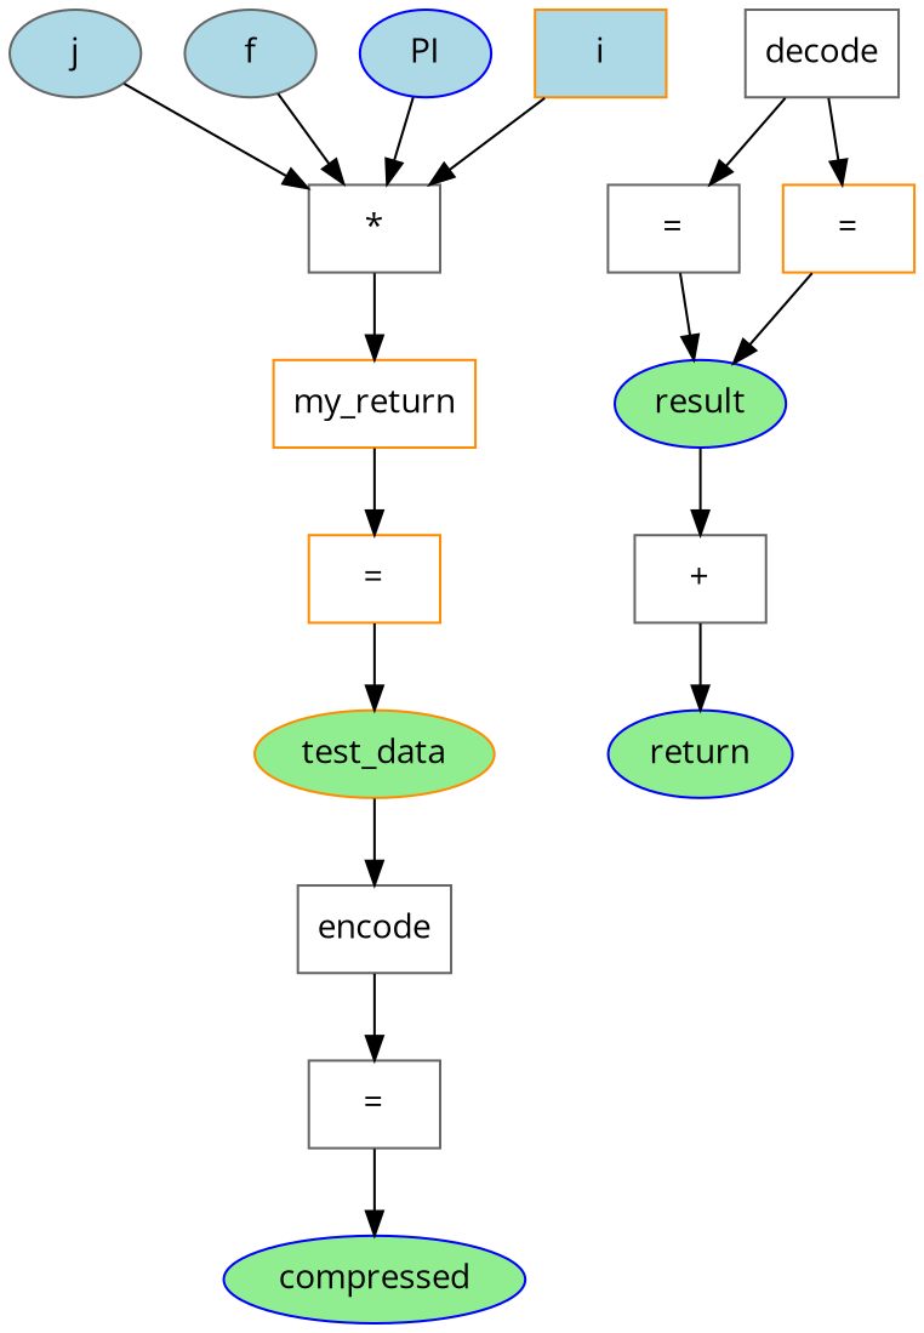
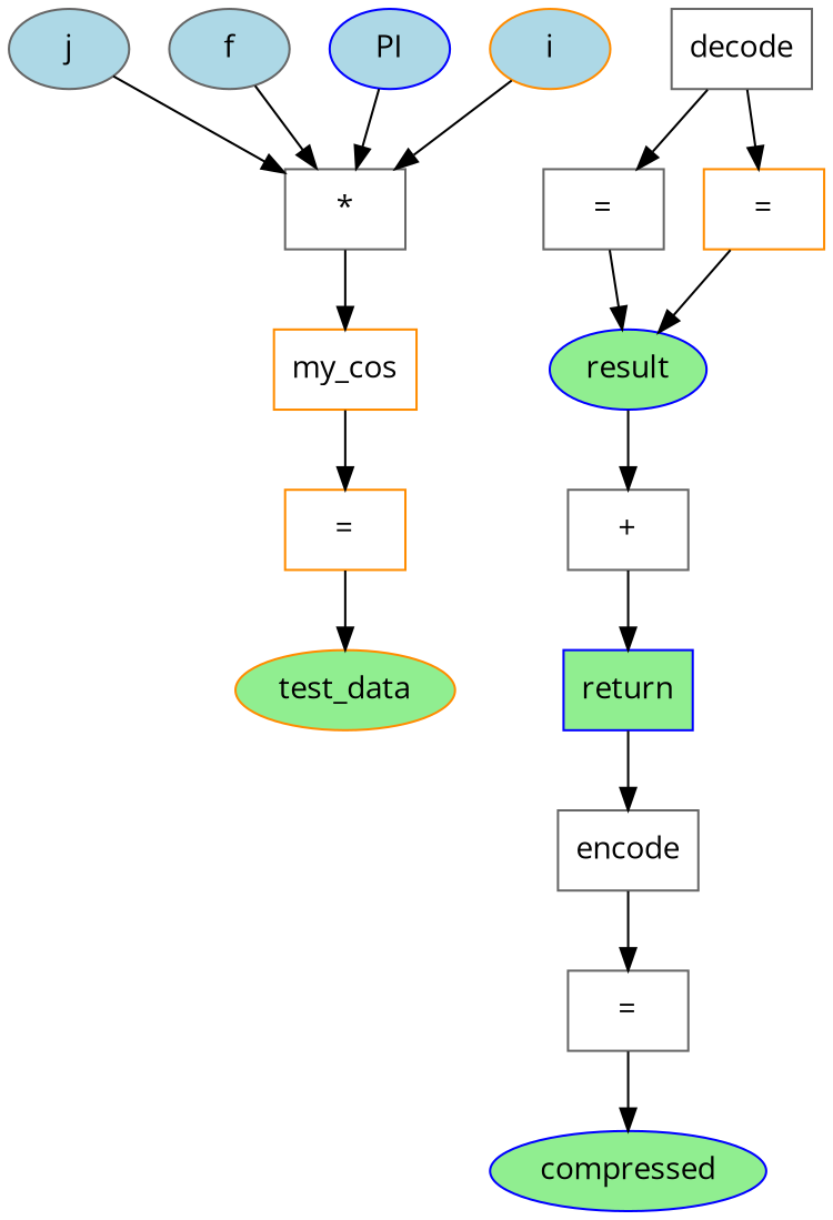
  digraph {
    fontname="Open Sans"
    node [color=gray40 fillcolor=lightblue fontname="Open Sans" shape=box]
    edge [fontname="Open Sans"]
    n1 [label=j shape=ellipse style=filled]
    n2 [label="*"]
-   n3 [color=darkorange label=my_return]
+   n3 [color=darkorange label=my_cos]
    n4 [label=f shape=ellipse style=filled]
    n5 [color=blue label=PI shape=ellipse style=filled]
-   n6 [color=darkorange label=i style=filled]
+   n6 [color=darkorange label=i shape=ellipse style=filled]
    n7 [color=darkorange label="="]
    n8 [color=darkorange fillcolor=lightgreen label=test_data shape=ellipse style=filled]
    n9 [label=encode]
    n10 [label="="]
    n11 [color=blue fillcolor=lightgreen label=compressed shape=ellipse style=filled]
    n12 [label=decode]
    n13 [label="="]
    n14 [color=darkorange label="="]
    n15 [color=blue fillcolor=lightgreen label=result shape=ellipse style=filled]
    n16 [label="+"]
-   n17 [color=blue fillcolor=lightgreen label=return shape=ellipse style=filled]
+   n17 [color=blue fillcolor=lightgreen label=return style=filled]
    n1 -> n2
    n2 -> n3
    n3 -> n7
    n4 -> n2
    n5 -> n2
    n6 -> n2
    n7 -> n8
-   n8 -> n9
+   n17 -> n9
    n9 -> n10
    n10 -> n11
    n12 -> n13
    n12 -> n14
    n13 -> n15
    n14 -> n15
    n15 -> n16
    n16 -> n17
  }
